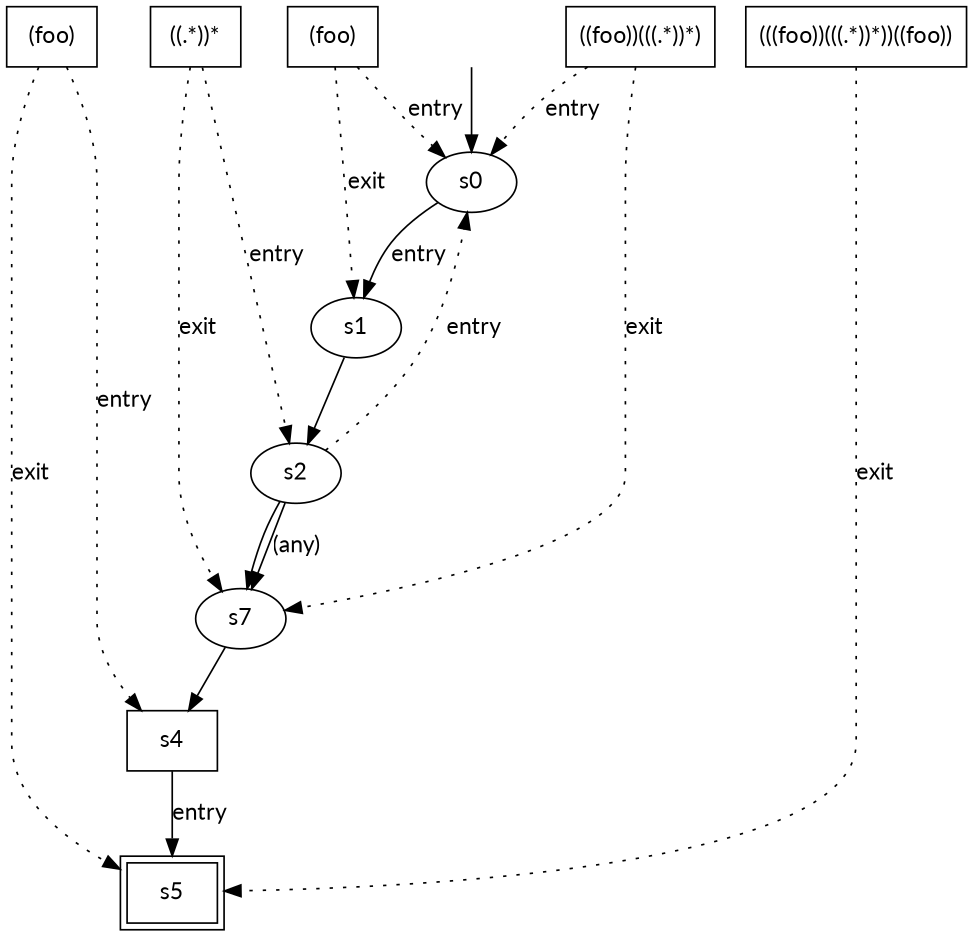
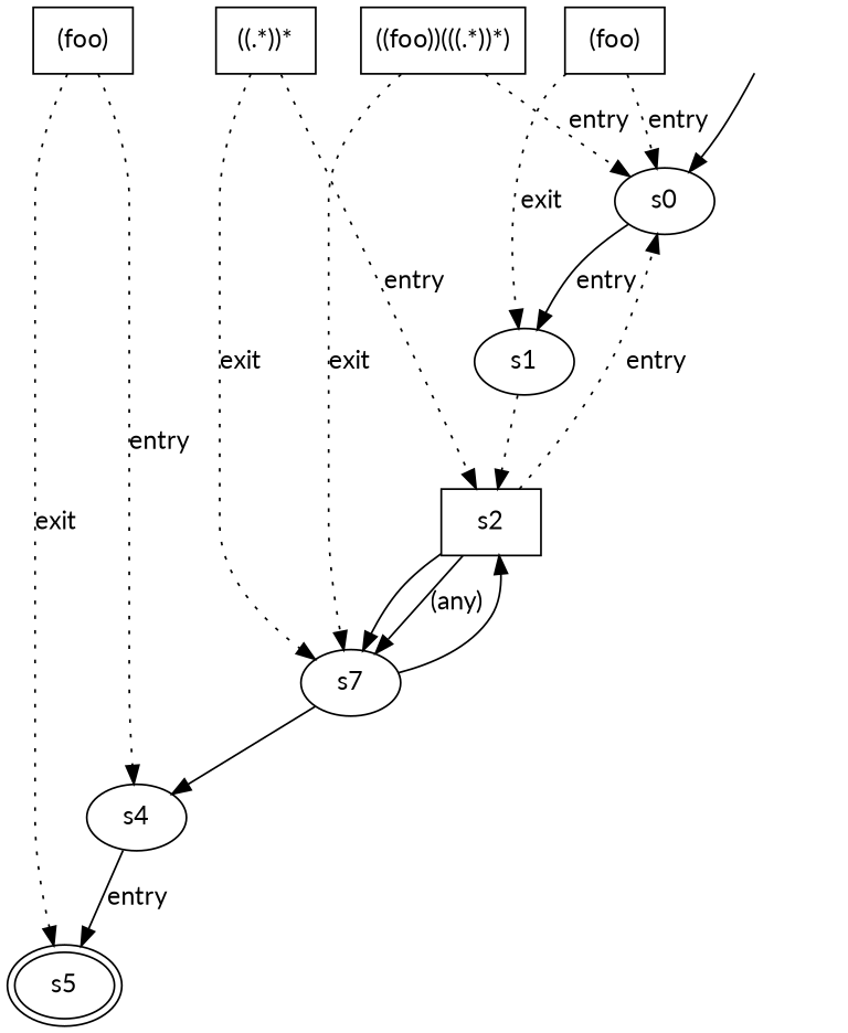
  digraph {
    fontname=Lato
    rankdir=TB
    node [fontname=Lato]
    edge [fontname=Lato style=dotted]
    n1 [label="(foo)" shape=box]
    n2 [label="((.*))*" shape=box]
    n3 [label="(foo)" shape=box]
    n4 [label="((foo))(((.*))*)" shape=box]
-   n5 [label="(((foo))(((.*))*))((foo))" shape=box]
    s0
    s1
-   s2
+   s2 [shape=box]
    n9 [label=s7]
-   s4 [shape=box]
-   s5 [peripheries=2 shape=box]
+   s4
+   s5 [peripheries=2]
    _start_ [style=invis]
    subgraph sub_1 {
      rank=same
      n1
      n2
      n3
      n4
-     n5
    }
    n1 -> s0 [label=entry]
    n1 -> s1 [label=exit]
    n2 -> s2 [label=entry]
    n2 -> n9 [label=exit]
    n3 -> s4 [label=entry]
    n3 -> s5 [label=exit]
    n4 -> s0 [label=entry]
    n4 -> n9 [label=exit]
-   n5 -> s5 [label=exit]
    s0 -> s1 [label=entry style=""]
-   s1 -> s2 [style=""]
+   s1 -> s2
    s2 -> s0 [label=entry]
    s2 -> n9 [style=""]
    s2 -> n9 [label="(any)" style=""]
+   n9 -> s2 [style=""]
    n9 -> s4 [style=""]
    s4 -> s5 [label=entry style=""]
    _start_ -> s0 [style=""]
  }
